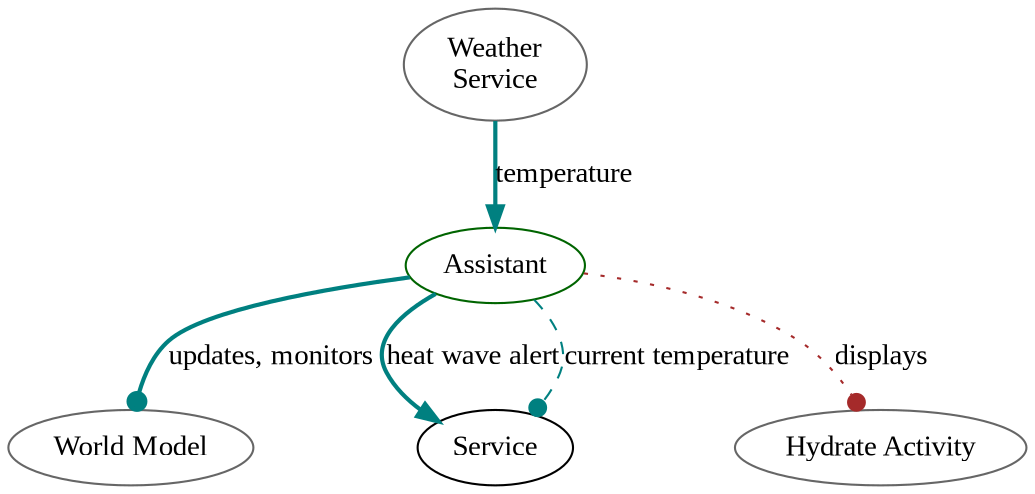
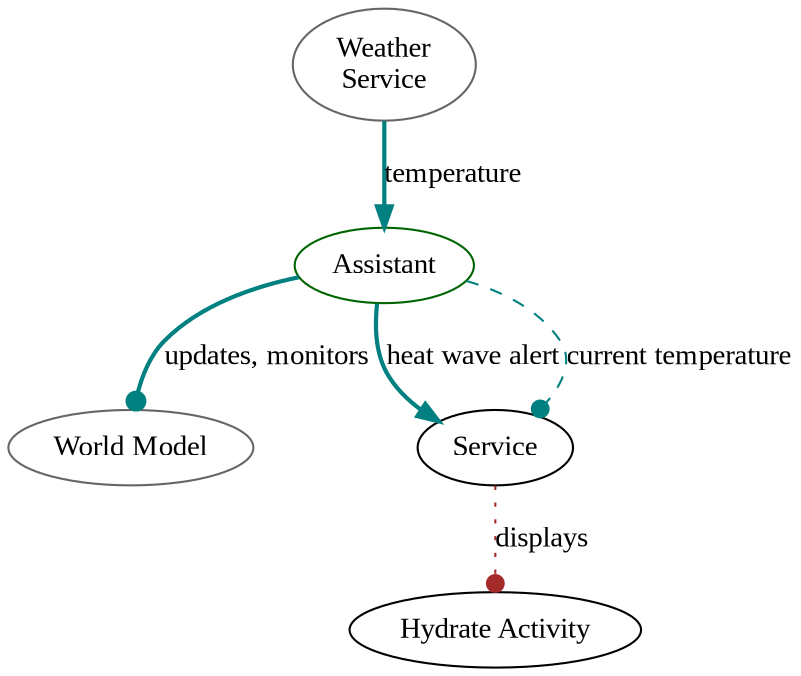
  digraph {
    fontname="Liberation Serif"
    node [color=gray40 fontname="Liberation Serif"]
    edge [arrowhead=dot color=teal fontname="Liberation Serif" style=bold]
    Assistant [color=darkgreen]
    "World Model"
    n3 [color=black label=Service]
-   "Hydrate Activity"
+   "Hydrate Activity" [color=black]
    "Weather\nService"
    Assistant -> "World Model" [label="updates, monitors"]
    Assistant -> n3 [arrowhead=normal label="heat wave alert"]
    Assistant -> n3 [label="current temperature" style=dashed]
-   Assistant -> "Hydrate Activity" [color=brown label=displays style=dotted]
+   n3 -> "Hydrate Activity" [color=brown label=displays style=dotted]
    "Weather\nService" -> Assistant [arrowhead=normal label=temperature]
  }
